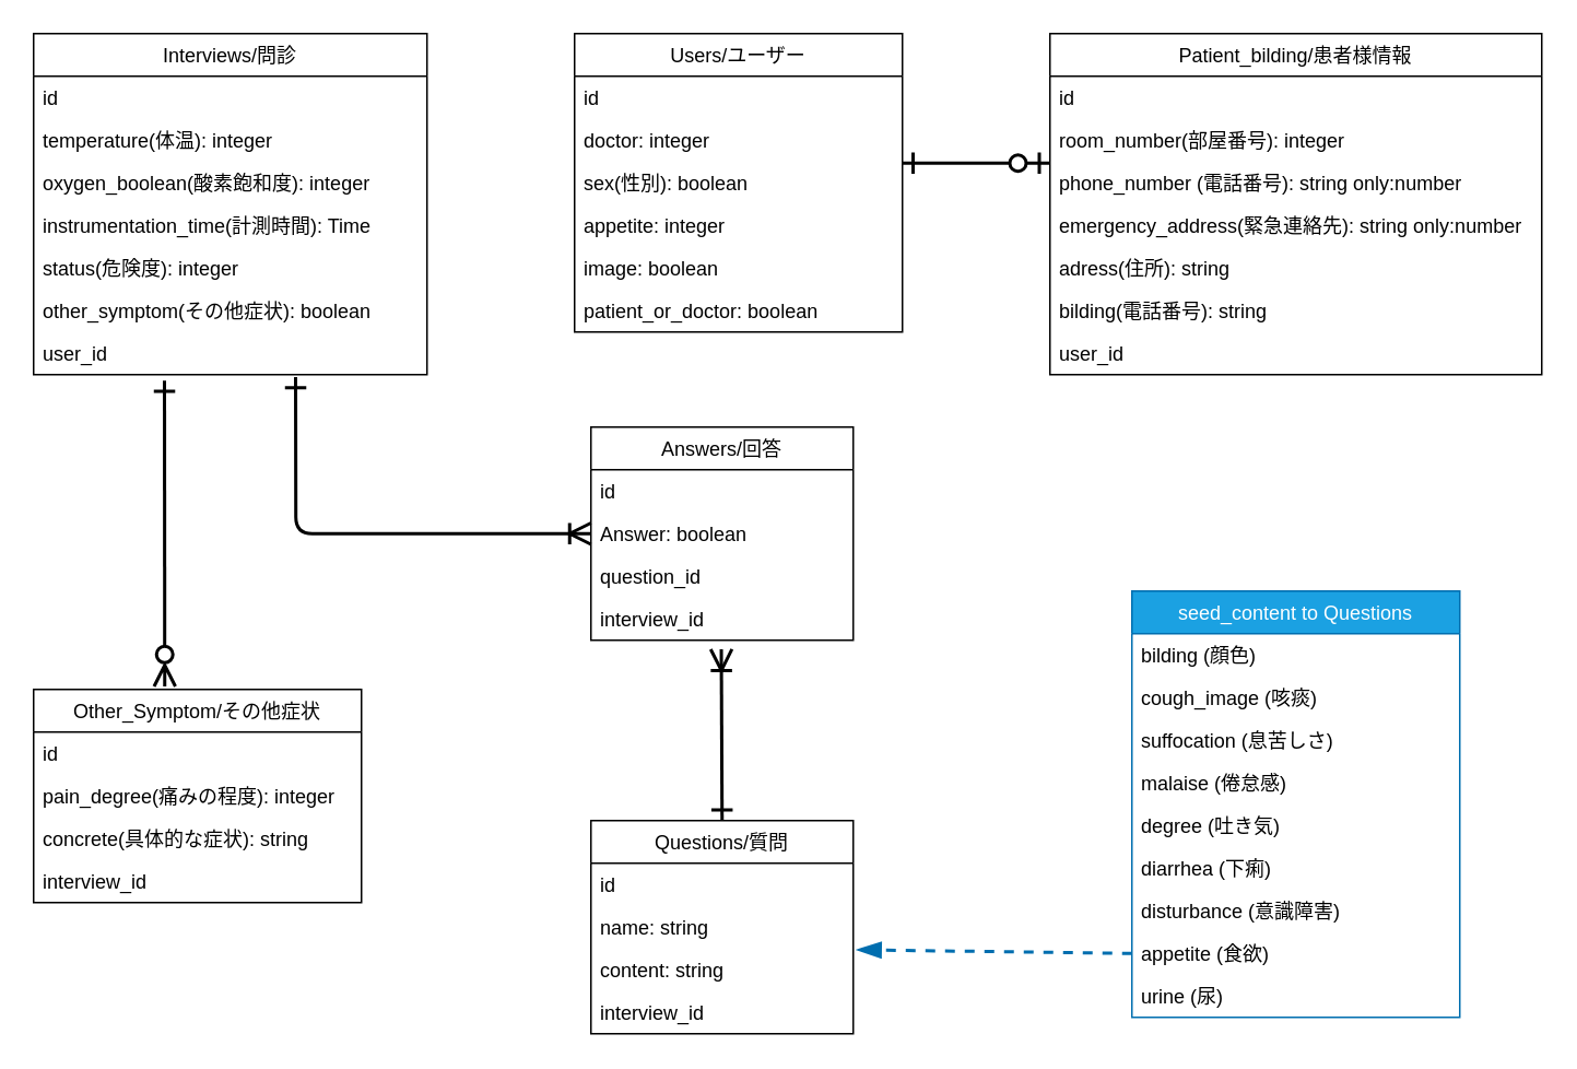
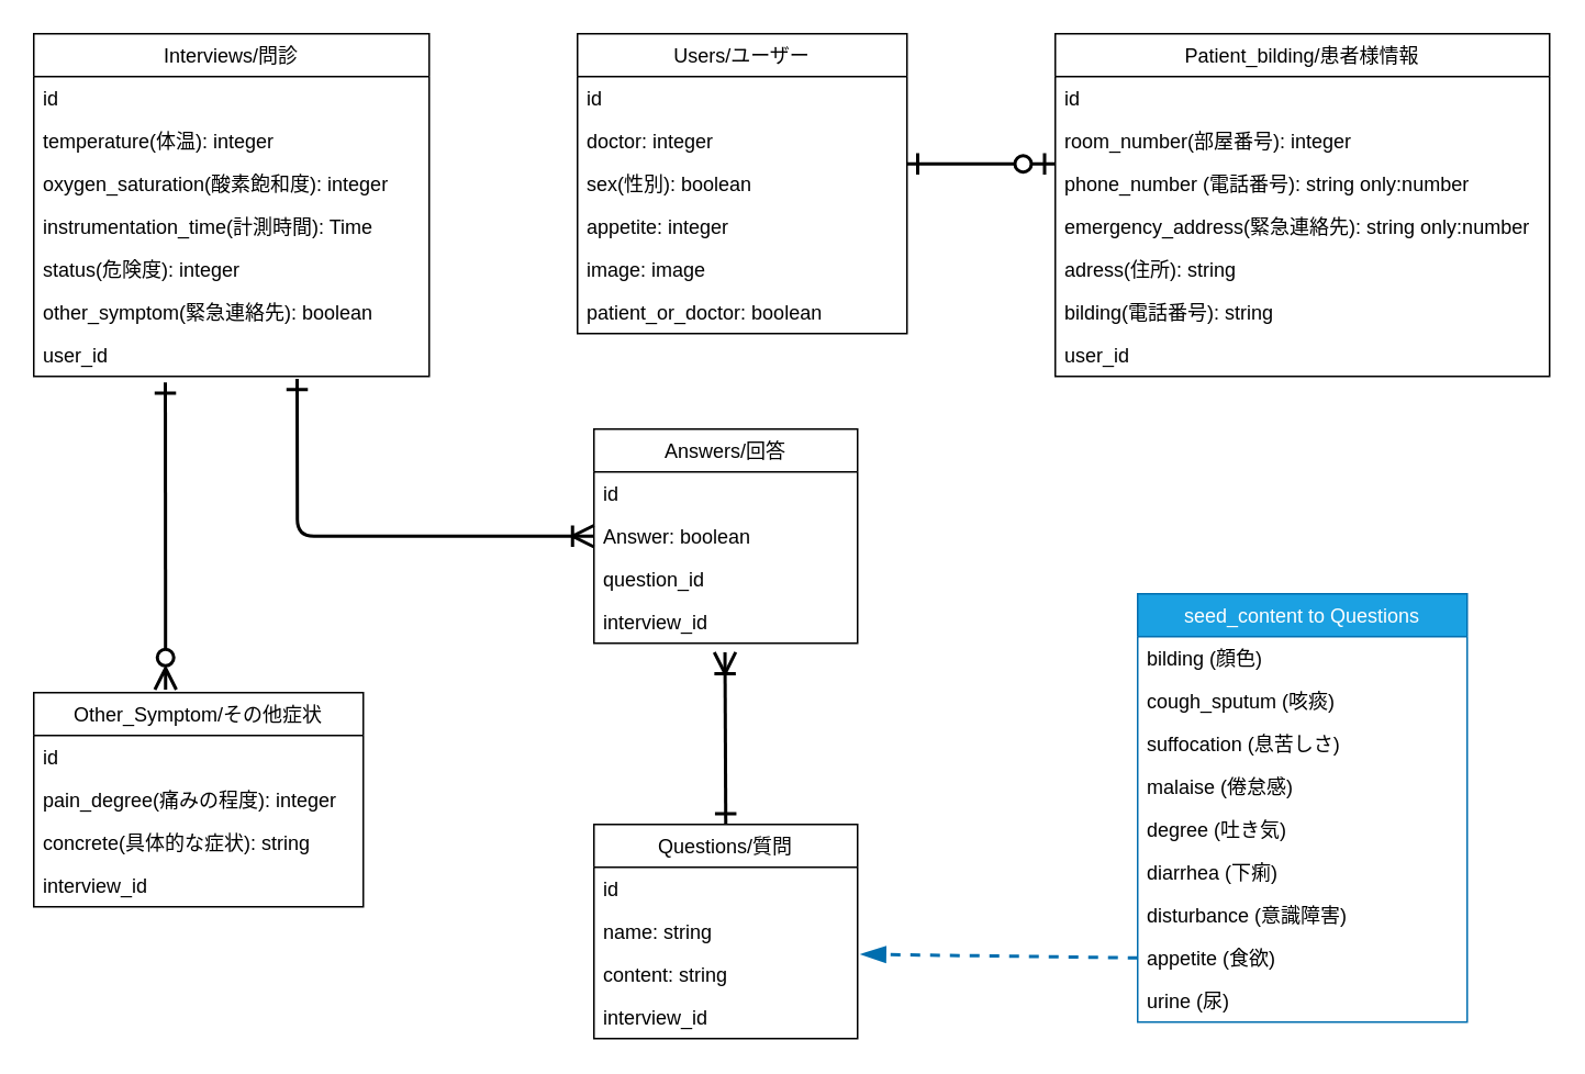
  <mxCell id="0" />
  <mxCell id="1" parent="0" />
  <mxCell id="2" value="Interviews/問診" style="swimlane;fontStyle=0;childLayout=stackLayout;horizontal=1;startSize=26;horizontalStack=0;resizeParent=1;resizeParentMax=0;resizeLast=0;collapsible=1;marginBottom=0;" parent="1" vertex="1"><mxGeometry x="20" y="20" width="240" height="208" as="geometry"><mxRectangle x="40" y="40" width="50" height="26" as="alternateBounds" /></mxGeometry></mxCell>
  <mxCell id="3" value="id" style="text;strokeColor=none;fillColor=none;align=left;verticalAlign=top;spacingLeft=4;spacingRight=4;overflow=hidden;rotatable=0;points=[[0,0.5],[1,0.5]];portConstraint=eastwest;" parent="2" vertex="1"><mxGeometry y="26" width="240" height="26" as="geometry" /></mxCell>
  <mxCell id="4" value="temperature(体温): integer" style="text;strokeColor=none;fillColor=none;align=left;verticalAlign=top;spacingLeft=4;spacingRight=4;overflow=hidden;rotatable=0;points=[[0,0.5],[1,0.5]];portConstraint=eastwest;" parent="2" vertex="1"><mxGeometry y="52" width="240" height="26" as="geometry" /></mxCell>
- <mxCell id="5" value="oxygen_boolean(酸素飽和度): integer" style="text;strokeColor=none;fillColor=none;align=left;verticalAlign=top;spacingLeft=4;spacingRight=4;overflow=hidden;rotatable=0;points=[[0,0.5],[1,0.5]];portConstraint=eastwest;" parent="2" vertex="1"><mxGeometry y="78" width="240" height="26" as="geometry" /></mxCell>
+ <mxCell id="5" value="oxygen_saturation(酸素飽和度): integer" style="text;strokeColor=none;fillColor=none;align=left;verticalAlign=top;spacingLeft=4;spacingRight=4;overflow=hidden;rotatable=0;points=[[0,0.5],[1,0.5]];portConstraint=eastwest;" parent="2" vertex="1"><mxGeometry y="78" width="240" height="26" as="geometry" /></mxCell>
  <mxCell id="6" value="instrumentation_time(計測時間): Time" style="text;strokeColor=none;fillColor=none;align=left;verticalAlign=top;spacingLeft=4;spacingRight=4;overflow=hidden;rotatable=0;points=[[0,0.5],[1,0.5]];portConstraint=eastwest;" parent="2" vertex="1"><mxGeometry y="104" width="240" height="26" as="geometry" /></mxCell>
  <mxCell id="7" value="status(危険度): integer" style="text;strokeColor=none;fillColor=none;align=left;verticalAlign=top;spacingLeft=4;spacingRight=4;overflow=hidden;rotatable=0;points=[[0,0.5],[1,0.5]];portConstraint=eastwest;" parent="2" vertex="1"><mxGeometry y="130" width="240" height="26" as="geometry" /></mxCell>
- <mxCell id="8" value="other_symptom(その他症状): boolean" style="text;strokeColor=none;fillColor=none;align=left;verticalAlign=top;spacingLeft=4;spacingRight=4;overflow=hidden;rotatable=0;points=[[0,0.5],[1,0.5]];portConstraint=eastwest;" parent="2" vertex="1"><mxGeometry y="156" width="240" height="26" as="geometry" /></mxCell>
+ <mxCell id="8" value="other_symptom(緊急連絡先): boolean" style="text;strokeColor=none;fillColor=none;align=left;verticalAlign=top;spacingLeft=4;spacingRight=4;overflow=hidden;rotatable=0;points=[[0,0.5],[1,0.5]];portConstraint=eastwest;" parent="2" vertex="1"><mxGeometry y="156" width="240" height="26" as="geometry" /></mxCell>
  <mxCell id="9" value="user_id" style="text;strokeColor=none;fillColor=none;align=left;verticalAlign=top;spacingLeft=4;spacingRight=4;overflow=hidden;rotatable=0;points=[[0,0.5],[1,0.5]];portConstraint=eastwest;" parent="2" vertex="1"><mxGeometry y="182" width="240" height="26" as="geometry" /></mxCell>
  <mxCell id="10" style="edgeStyle=none;html=1;endArrow=ERzeroToMany;endFill=0;strokeWidth=2;startArrow=ERone;startFill=0;targetPerimeterSpacing=0;rounded=1;sourcePerimeterSpacing=0;endSize=10;startSize=10;entryX=0.2;entryY=-0.014;entryDx=0;entryDy=0;entryPerimeter=0;exitX=0.166;exitY=1.141;exitDx=0;exitDy=0;exitPerimeter=0;" parent="1" edge="1"><mxGeometry relative="1" as="geometry"><mxPoint x="99.84" y="231.666" as="sourcePoint" /><mxPoint x="100" y="418.18" as="targetPoint" /><Array as="points" /></mxGeometry></mxCell>
  <mxCell id="11" value="Users/ユーザー" style="swimlane;fontStyle=0;childLayout=stackLayout;horizontal=1;startSize=26;horizontalStack=0;resizeParent=1;resizeParentMax=0;resizeLast=0;collapsible=1;marginBottom=0;" parent="1" vertex="1"><mxGeometry x="350" y="20" width="200" height="182" as="geometry" /></mxCell>
  <mxCell id="12" value="id" style="text;strokeColor=none;fillColor=none;align=left;verticalAlign=top;spacingLeft=4;spacingRight=4;overflow=hidden;rotatable=0;points=[[0,0.5],[1,0.5]];portConstraint=eastwest;" parent="11" vertex="1"><mxGeometry y="26" width="200" height="26" as="geometry" /></mxCell>
  <mxCell id="13" value="doctor: integer" style="text;strokeColor=none;fillColor=none;align=left;verticalAlign=top;spacingLeft=4;spacingRight=4;overflow=hidden;rotatable=0;points=[[0,0.5],[1,0.5]];portConstraint=eastwest;" parent="11" vertex="1"><mxGeometry y="52" width="200" height="26" as="geometry" /></mxCell>
  <mxCell id="14" value="sex(性別): boolean" style="text;strokeColor=none;fillColor=none;align=left;verticalAlign=top;spacingLeft=4;spacingRight=4;overflow=hidden;rotatable=0;points=[[0,0.5],[1,0.5]];portConstraint=eastwest;" vertex="1" parent="11"><mxGeometry y="78" width="200" height="26" as="geometry" /></mxCell>
  <mxCell id="15" value="appetite: integer" style="text;strokeColor=none;fillColor=none;align=left;verticalAlign=top;spacingLeft=4;spacingRight=4;overflow=hidden;rotatable=0;points=[[0,0.5],[1,0.5]];portConstraint=eastwest;" parent="11" vertex="1"><mxGeometry y="104" width="200" height="26" as="geometry" /></mxCell>
- <mxCell id="16" value="image: boolean" style="text;strokeColor=none;fillColor=none;align=left;verticalAlign=top;spacingLeft=4;spacingRight=4;overflow=hidden;rotatable=0;points=[[0,0.5],[1,0.5]];portConstraint=eastwest;" parent="11" vertex="1"><mxGeometry y="130" width="200" height="26" as="geometry" /></mxCell>
+ <mxCell id="16" value="image: image" style="text;strokeColor=none;fillColor=none;align=left;verticalAlign=top;spacingLeft=4;spacingRight=4;overflow=hidden;rotatable=0;points=[[0,0.5],[1,0.5]];portConstraint=eastwest;" parent="11" vertex="1"><mxGeometry y="130" width="200" height="26" as="geometry" /></mxCell>
  <mxCell id="17" value="patient_or_doctor: boolean" style="text;strokeColor=none;fillColor=none;align=left;verticalAlign=top;spacingLeft=4;spacingRight=4;overflow=hidden;rotatable=0;points=[[0,0.5],[1,0.5]];portConstraint=eastwest;" parent="11" vertex="1"><mxGeometry y="156" width="200" height="26" as="geometry" /></mxCell>
  <mxCell id="18" value="Patient_bilding/患者様情報" style="swimlane;fontStyle=0;childLayout=stackLayout;horizontal=1;startSize=26;horizontalStack=0;resizeParent=1;resizeParentMax=0;resizeLast=0;collapsible=1;marginBottom=0;" parent="1" vertex="1"><mxGeometry x="640" y="20" width="300" height="208" as="geometry" /></mxCell>
  <mxCell id="19" value="id" style="text;strokeColor=none;fillColor=none;align=left;verticalAlign=top;spacingLeft=4;spacingRight=4;overflow=hidden;rotatable=0;points=[[0,0.5],[1,0.5]];portConstraint=eastwest;" parent="18" vertex="1"><mxGeometry y="26" width="300" height="26" as="geometry" /></mxCell>
  <mxCell id="20" value="room_number(部屋番号): integer" style="text;strokeColor=none;fillColor=none;align=left;verticalAlign=top;spacingLeft=4;spacingRight=4;overflow=hidden;rotatable=0;points=[[0,0.5],[1,0.5]];portConstraint=eastwest;" parent="18" vertex="1"><mxGeometry y="52" width="300" height="26" as="geometry" /></mxCell>
  <mxCell id="21" value="phone_number (電話番号): string only:number" style="text;strokeColor=none;fillColor=none;align=left;verticalAlign=top;spacingLeft=4;spacingRight=4;overflow=hidden;rotatable=0;points=[[0,0.5],[1,0.5]];portConstraint=eastwest;fontSize=12;" parent="18" vertex="1"><mxGeometry y="78" width="300" height="26" as="geometry" /></mxCell>
  <mxCell id="22" value="emergency_address(緊急連絡先): string only:number" style="text;strokeColor=none;fillColor=none;align=left;verticalAlign=top;spacingLeft=4;spacingRight=4;overflow=hidden;rotatable=0;points=[[0,0.5],[1,0.5]];portConstraint=eastwest;" parent="18" vertex="1"><mxGeometry y="104" width="300" height="26" as="geometry" /></mxCell>
  <mxCell id="23" value="adress(住所): string" style="text;strokeColor=none;fillColor=none;align=left;verticalAlign=top;spacingLeft=4;spacingRight=4;overflow=hidden;rotatable=0;points=[[0,0.5],[1,0.5]];portConstraint=eastwest;" parent="18" vertex="1"><mxGeometry y="130" width="300" height="26" as="geometry" /></mxCell>
  <mxCell id="24" value="bilding(電話番号): string" style="text;strokeColor=none;fillColor=none;align=left;verticalAlign=top;spacingLeft=4;spacingRight=4;overflow=hidden;rotatable=0;points=[[0,0.5],[1,0.5]];portConstraint=eastwest;" parent="18" vertex="1"><mxGeometry y="156" width="300" height="26" as="geometry" /></mxCell>
  <mxCell id="25" value="user_id" style="text;strokeColor=none;fillColor=none;align=left;verticalAlign=top;spacingLeft=4;spacingRight=4;overflow=hidden;rotatable=0;points=[[0,0.5],[1,0.5]];portConstraint=eastwest;" parent="18" vertex="1"><mxGeometry y="182" width="300" height="26" as="geometry" /></mxCell>
  <mxCell id="26" value="Answers/回答" style="swimlane;fontStyle=0;childLayout=stackLayout;horizontal=1;startSize=26;horizontalStack=0;resizeParent=1;resizeParentMax=0;resizeLast=0;collapsible=1;marginBottom=0;" parent="1" vertex="1"><mxGeometry x="360" y="260" width="160" height="130" as="geometry" /></mxCell>
  <mxCell id="27" value="id" style="text;strokeColor=none;fillColor=none;align=left;verticalAlign=top;spacingLeft=4;spacingRight=4;overflow=hidden;rotatable=0;points=[[0,0.5],[1,0.5]];portConstraint=eastwest;" parent="26" vertex="1"><mxGeometry y="26" width="160" height="26" as="geometry" /></mxCell>
  <mxCell id="28" value="Answer: boolean" style="text;strokeColor=none;fillColor=none;align=left;verticalAlign=top;spacingLeft=4;spacingRight=4;overflow=hidden;rotatable=0;points=[[0,0.5],[1,0.5]];portConstraint=eastwest;" parent="26" vertex="1"><mxGeometry y="52" width="160" height="26" as="geometry" /></mxCell>
  <mxCell id="29" value="question_id" style="text;strokeColor=none;fillColor=none;align=left;verticalAlign=top;spacingLeft=4;spacingRight=4;overflow=hidden;rotatable=0;points=[[0,0.5],[1,0.5]];portConstraint=eastwest;" parent="26" vertex="1"><mxGeometry y="78" width="160" height="26" as="geometry" /></mxCell>
  <mxCell id="30" value="interview_id" style="text;strokeColor=none;fillColor=none;align=left;verticalAlign=top;spacingLeft=4;spacingRight=4;overflow=hidden;rotatable=0;points=[[0,0.5],[1,0.5]];portConstraint=eastwest;" parent="26" vertex="1"><mxGeometry y="104" width="160" height="26" as="geometry" /></mxCell>
  <mxCell id="31" style="edgeStyle=none;html=1;endArrow=ERzeroToOne;endFill=0;strokeWidth=2;startArrow=ERone;startFill=0;targetPerimeterSpacing=0;rounded=1;sourcePerimeterSpacing=0;endSize=10;startSize=10;entryX=0;entryY=0.5;entryDx=0;entryDy=0;" parent="1" edge="1"><mxGeometry relative="1" as="geometry"><mxPoint x="550" y="99" as="sourcePoint" /><mxPoint x="640" y="99" as="targetPoint" /><Array as="points" /></mxGeometry></mxCell>
  <mxCell id="32" value="Other_Symptom/その他症状" style="swimlane;fontStyle=0;childLayout=stackLayout;horizontal=1;startSize=26;horizontalStack=0;resizeParent=1;resizeParentMax=0;resizeLast=0;collapsible=1;marginBottom=0;" parent="1" vertex="1"><mxGeometry x="20" y="420" width="200" height="130" as="geometry" /></mxCell>
  <mxCell id="33" value="id" style="text;strokeColor=none;fillColor=none;align=left;verticalAlign=top;spacingLeft=4;spacingRight=4;overflow=hidden;rotatable=0;points=[[0,0.5],[1,0.5]];portConstraint=eastwest;" parent="32" vertex="1"><mxGeometry y="26" width="200" height="26" as="geometry" /></mxCell>
  <mxCell id="34" value="pain_degree(痛みの程度): integer" style="text;strokeColor=none;fillColor=none;align=left;verticalAlign=top;spacingLeft=4;spacingRight=4;overflow=hidden;rotatable=0;points=[[0,0.5],[1,0.5]];portConstraint=eastwest;" parent="32" vertex="1"><mxGeometry y="52" width="200" height="26" as="geometry" /></mxCell>
  <mxCell id="35" value="concrete(具体的な症状): string" style="text;strokeColor=none;fillColor=none;align=left;verticalAlign=top;spacingLeft=4;spacingRight=4;overflow=hidden;rotatable=0;points=[[0,0.5],[1,0.5]];portConstraint=eastwest;" parent="32" vertex="1"><mxGeometry y="78" width="200" height="26" as="geometry" /></mxCell>
  <mxCell id="36" value="interview_id" style="text;strokeColor=none;fillColor=none;align=left;verticalAlign=top;spacingLeft=4;spacingRight=4;overflow=hidden;rotatable=0;points=[[0,0.5],[1,0.5]];portConstraint=eastwest;" parent="32" vertex="1"><mxGeometry y="104" width="200" height="26" as="geometry" /></mxCell>
  <mxCell id="37" style="edgeStyle=none;html=1;exitX=0.5;exitY=0;exitDx=0;exitDy=0;endArrow=ERoneToMany;endFill=0;strokeWidth=2;startArrow=ERone;startFill=0;endSize=10;startSize=10;entryX=0.497;entryY=1.21;entryDx=0;entryDy=0;entryPerimeter=0;" parent="1" source="38" target="30" edge="1"><mxGeometry relative="1" as="geometry"><mxPoint x="340" y="430" as="targetPoint" /></mxGeometry></mxCell>
  <mxCell id="38" value="Questions/質問" style="swimlane;fontStyle=0;childLayout=stackLayout;horizontal=1;startSize=26;horizontalStack=0;resizeParent=1;resizeParentMax=0;resizeLast=0;collapsible=1;marginBottom=0;" parent="1" vertex="1"><mxGeometry x="360" y="500" width="160" height="130" as="geometry" /></mxCell>
  <mxCell id="39" value="id" style="text;strokeColor=none;fillColor=none;align=left;verticalAlign=top;spacingLeft=4;spacingRight=4;overflow=hidden;rotatable=0;points=[[0,0.5],[1,0.5]];portConstraint=eastwest;" parent="38" vertex="1"><mxGeometry y="26" width="160" height="26" as="geometry" /></mxCell>
  <mxCell id="40" value="name: string" style="text;strokeColor=none;fillColor=none;align=left;verticalAlign=top;spacingLeft=4;spacingRight=4;overflow=hidden;rotatable=0;points=[[0,0.5],[1,0.5]];portConstraint=eastwest;" parent="38" vertex="1"><mxGeometry y="52" width="160" height="26" as="geometry" /></mxCell>
  <mxCell id="41" value="content: string" style="text;strokeColor=none;fillColor=none;align=left;verticalAlign=top;spacingLeft=4;spacingRight=4;overflow=hidden;rotatable=0;points=[[0,0.5],[1,0.5]];portConstraint=eastwest;" parent="38" vertex="1"><mxGeometry y="78" width="160" height="26" as="geometry" /></mxCell>
  <mxCell id="42" value="interview_id" style="text;strokeColor=none;fillColor=none;align=left;verticalAlign=top;spacingLeft=4;spacingRight=4;overflow=hidden;rotatable=0;points=[[0,0.5],[1,0.5]];portConstraint=eastwest;" parent="38" vertex="1"><mxGeometry y="104" width="160" height="26" as="geometry" /></mxCell>
  <mxCell id="43" style="edgeStyle=none;html=1;endArrow=ERoneToMany;endFill=0;strokeWidth=2;startArrow=ERone;startFill=0;targetPerimeterSpacing=0;rounded=1;sourcePerimeterSpacing=0;endSize=10;startSize=10;entryX=0;entryY=0.5;entryDx=0;entryDy=0;exitX=0.666;exitY=1.056;exitDx=0;exitDy=0;exitPerimeter=0;" parent="1" source="9" target="28" edge="1"><mxGeometry relative="1" as="geometry"><mxPoint x="141" y="230" as="sourcePoint" /><mxPoint x="141" y="340" as="targetPoint" /><Array as="points"><mxPoint x="180" y="325" /></Array></mxGeometry></mxCell>
  <mxCell id="44" style="edgeStyle=none;html=1;entryX=1.014;entryY=0.031;entryDx=0;entryDy=0;entryPerimeter=0;startArrow=none;startFill=0;endArrow=blockThin;endFill=1;strokeWidth=2;endSize=10;fillColor=#1ba1e2;strokeColor=#006EAF;exitX=0;exitY=0.5;exitDx=0;exitDy=0;dashed=1;" parent="1" source="53" target="41" edge="1"><mxGeometry relative="1" as="geometry"><Array as="points" /><mxPoint x="570" y="579" as="sourcePoint" /></mxGeometry></mxCell>
  <mxCell id="45" value="seed_content to Questions" style="swimlane;fontStyle=0;childLayout=stackLayout;horizontal=1;startSize=26;horizontalStack=0;resizeParent=1;resizeParentMax=0;resizeLast=0;collapsible=1;marginBottom=0;fillColor=#1ba1e2;fontColor=#ffffff;strokeColor=#006EAF;" parent="1" vertex="1"><mxGeometry x="690" y="360" width="200" height="260" as="geometry" /></mxCell>
  <mxCell id="46" value="bilding (顔色)" style="text;strokeColor=none;fillColor=none;align=left;verticalAlign=top;spacingLeft=4;spacingRight=4;overflow=hidden;rotatable=0;points=[[0,0.5],[1,0.5]];portConstraint=eastwest;" parent="45" vertex="1"><mxGeometry y="26" width="200" height="26" as="geometry" /></mxCell>
- <mxCell id="47" value="cough_image (咳痰)" style="text;strokeColor=none;fillColor=none;align=left;verticalAlign=top;spacingLeft=4;spacingRight=4;overflow=hidden;rotatable=0;points=[[0,0.5],[1,0.5]];portConstraint=eastwest;" parent="45" vertex="1"><mxGeometry y="52" width="200" height="26" as="geometry" /></mxCell>
+ <mxCell id="47" value="cough_sputum (咳痰)" style="text;strokeColor=none;fillColor=none;align=left;verticalAlign=top;spacingLeft=4;spacingRight=4;overflow=hidden;rotatable=0;points=[[0,0.5],[1,0.5]];portConstraint=eastwest;" parent="45" vertex="1"><mxGeometry y="52" width="200" height="26" as="geometry" /></mxCell>
  <mxCell id="48" value="suffocation (息苦しさ)" style="text;strokeColor=none;fillColor=none;align=left;verticalAlign=top;spacingLeft=4;spacingRight=4;overflow=hidden;rotatable=0;points=[[0,0.5],[1,0.5]];portConstraint=eastwest;" parent="45" vertex="1"><mxGeometry y="78" width="200" height="26" as="geometry" /></mxCell>
  <mxCell id="49" value="malaise (倦怠感)" style="text;strokeColor=none;fillColor=none;align=left;verticalAlign=top;spacingLeft=4;spacingRight=4;overflow=hidden;rotatable=0;points=[[0,0.5],[1,0.5]];portConstraint=eastwest;" parent="45" vertex="1"><mxGeometry y="104" width="200" height="26" as="geometry" /></mxCell>
  <mxCell id="50" value="degree (吐き気)" style="text;strokeColor=none;fillColor=none;align=left;verticalAlign=top;spacingLeft=4;spacingRight=4;overflow=hidden;rotatable=0;points=[[0,0.5],[1,0.5]];portConstraint=eastwest;" parent="45" vertex="1"><mxGeometry y="130" width="200" height="26" as="geometry" /></mxCell>
  <mxCell id="51" value="diarrhea (下痢)" style="text;strokeColor=none;fillColor=none;align=left;verticalAlign=top;spacingLeft=4;spacingRight=4;overflow=hidden;rotatable=0;points=[[0,0.5],[1,0.5]];portConstraint=eastwest;" parent="45" vertex="1"><mxGeometry y="156" width="200" height="26" as="geometry" /></mxCell>
  <mxCell id="52" value="disturbance (意識障害)" style="text;strokeColor=none;fillColor=none;align=left;verticalAlign=top;spacingLeft=4;spacingRight=4;overflow=hidden;rotatable=0;points=[[0,0.5],[1,0.5]];portConstraint=eastwest;" parent="45" vertex="1"><mxGeometry y="182" width="200" height="26" as="geometry" /></mxCell>
  <mxCell id="53" value="appetite (食欲)" style="text;strokeColor=none;fillColor=none;align=left;verticalAlign=top;spacingLeft=4;spacingRight=4;overflow=hidden;rotatable=0;points=[[0,0.5],[1,0.5]];portConstraint=eastwest;" parent="45" vertex="1"><mxGeometry y="208" width="200" height="26" as="geometry" /></mxCell>
  <mxCell id="54" value="urine (尿)" style="text;strokeColor=none;fillColor=none;align=left;verticalAlign=top;spacingLeft=4;spacingRight=4;overflow=hidden;rotatable=0;points=[[0,0.5],[1,0.5]];portConstraint=eastwest;" parent="45" vertex="1"><mxGeometry y="234" width="200" height="26" as="geometry" /></mxCell>
